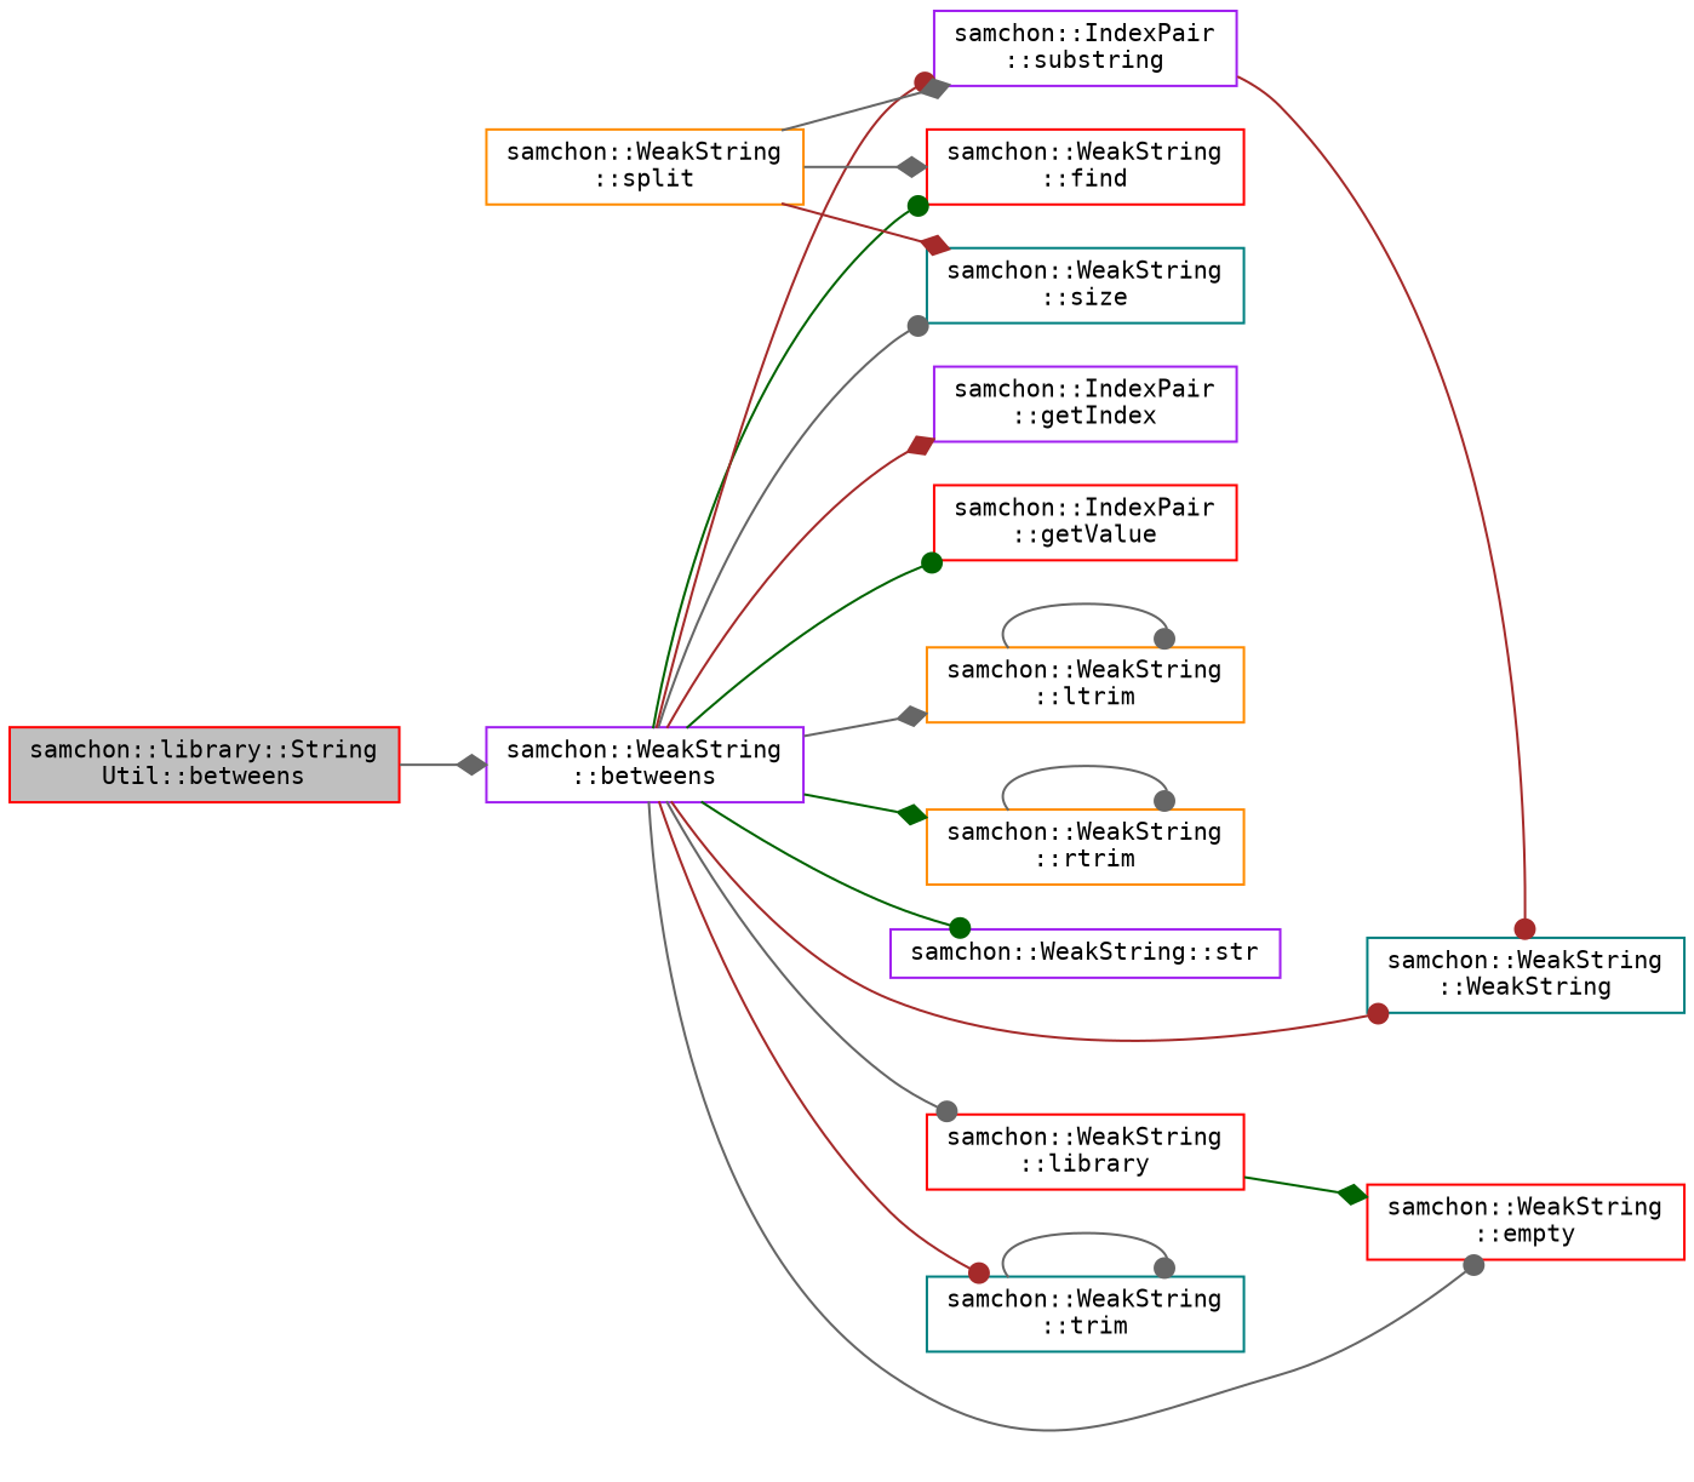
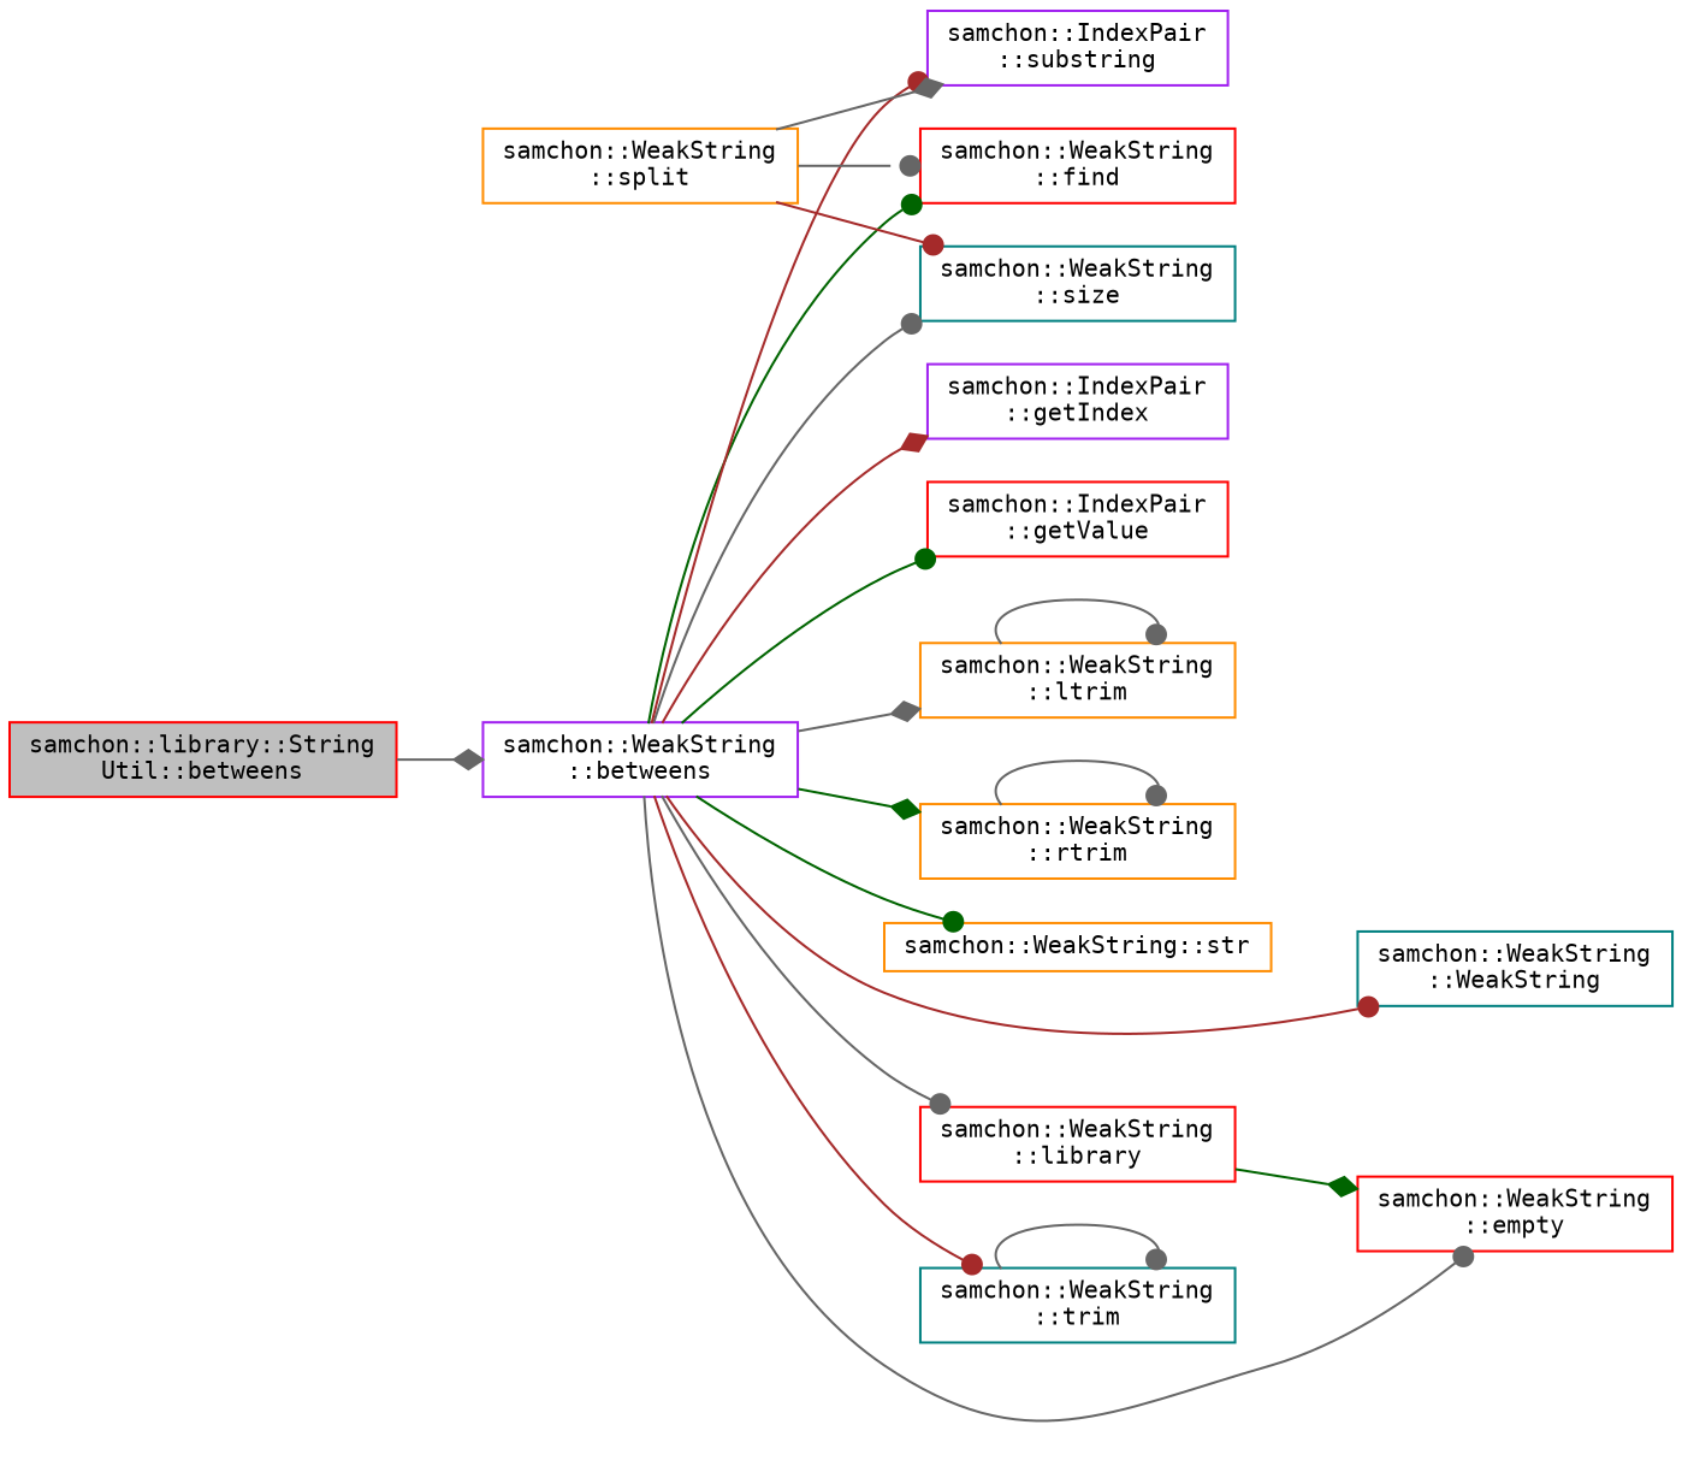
  digraph {
    fontname="DejaVu Sans Mono"
    rankdir=LR
    node [color=red fillcolor=white fontname="DejaVu Sans Mono" fontsize=10 shape=record style=filled]
    edge [arrowhead=dot color=gray40 fontname="DejaVu Sans Mono" fontsize=10 labelfontname=Helvetica labelfontsize=10 style=solid]
    n1 [fillcolor=grey75 fontcolor=black height=0.2 label="samchon::library::String\lUtil::betweens" width=0.4]
    n2 [color=purple height=0.2 label="samchon::WeakString\l::betweens" width=0.4]
    n3 [height=0.2 label="samchon::WeakString\l::empty" width=0.4]
    n4 [height=0.2 label="samchon::WeakString\l::find" width=0.4]
    n5 [color=purple height=0.2 label="samchon::IndexPair\l::getIndex" width=0.4]
    n6 [height=0.2 label="samchon::IndexPair\l::getValue" width=0.4]
    n7 [color=darkorange height=0.2 label="samchon::WeakString\l::ltrim" width=0.4]
    n8 [height=0.2 label="samchon::WeakString\l::library" width=0.4]
    n9 [color=darkorange height=0.2 label="samchon::WeakString\l::rtrim" width=0.4]
    n10 [color=teal height=0.2 label="samchon::WeakString\l::size" width=0.4]
    n11 [color=purple height=0.2 label="samchon::IndexPair\l::substring" width=0.4]
-   n12 [color=purple height=0.2 label="samchon::WeakString::str" width=0.4]
+   n12 [color=darkorange height=0.2 label="samchon::WeakString::str" width=0.4]
    n13 [color=teal height=0.2 label="samchon::WeakString\l::trim" width=0.4]
    n14 [color=teal height=0.2 label="samchon::WeakString\l::WeakString" width=0.4]
    n15 [color=darkorange height=0.2 label="samchon::WeakString\l::split" width=0.4]
    n1 -> n2 [arrowhead=diamond]
    n2 -> n3
    n2 -> n4 [color=darkgreen]
    n2 -> n5 [arrowhead=diamond color=brown]
    n2 -> n6 [color=darkgreen]
    n2 -> n7 [arrowhead=diamond]
    n2 -> n8
    n2 -> n9 [arrowhead=diamond color=darkgreen]
    n2 -> n10
    n2 -> n11 [color=brown]
    n2 -> n12 [color=darkgreen]
    n2 -> n13 [color=brown]
    n2 -> n14 [color=brown]
    n7 -> n7
    n8 -> n3 [arrowhead=diamond color=darkgreen]
    n9 -> n9
-   n11 -> n14 [color=brown]
    n13 -> n13
-   n15 -> n4 [arrowhead=diamond]
-   n15 -> n10 [arrowhead=diamond color=brown]
+   n15 -> n4
+   n15 -> n10 [color=brown]
    n15 -> n11 [arrowhead=diamond]
  }
